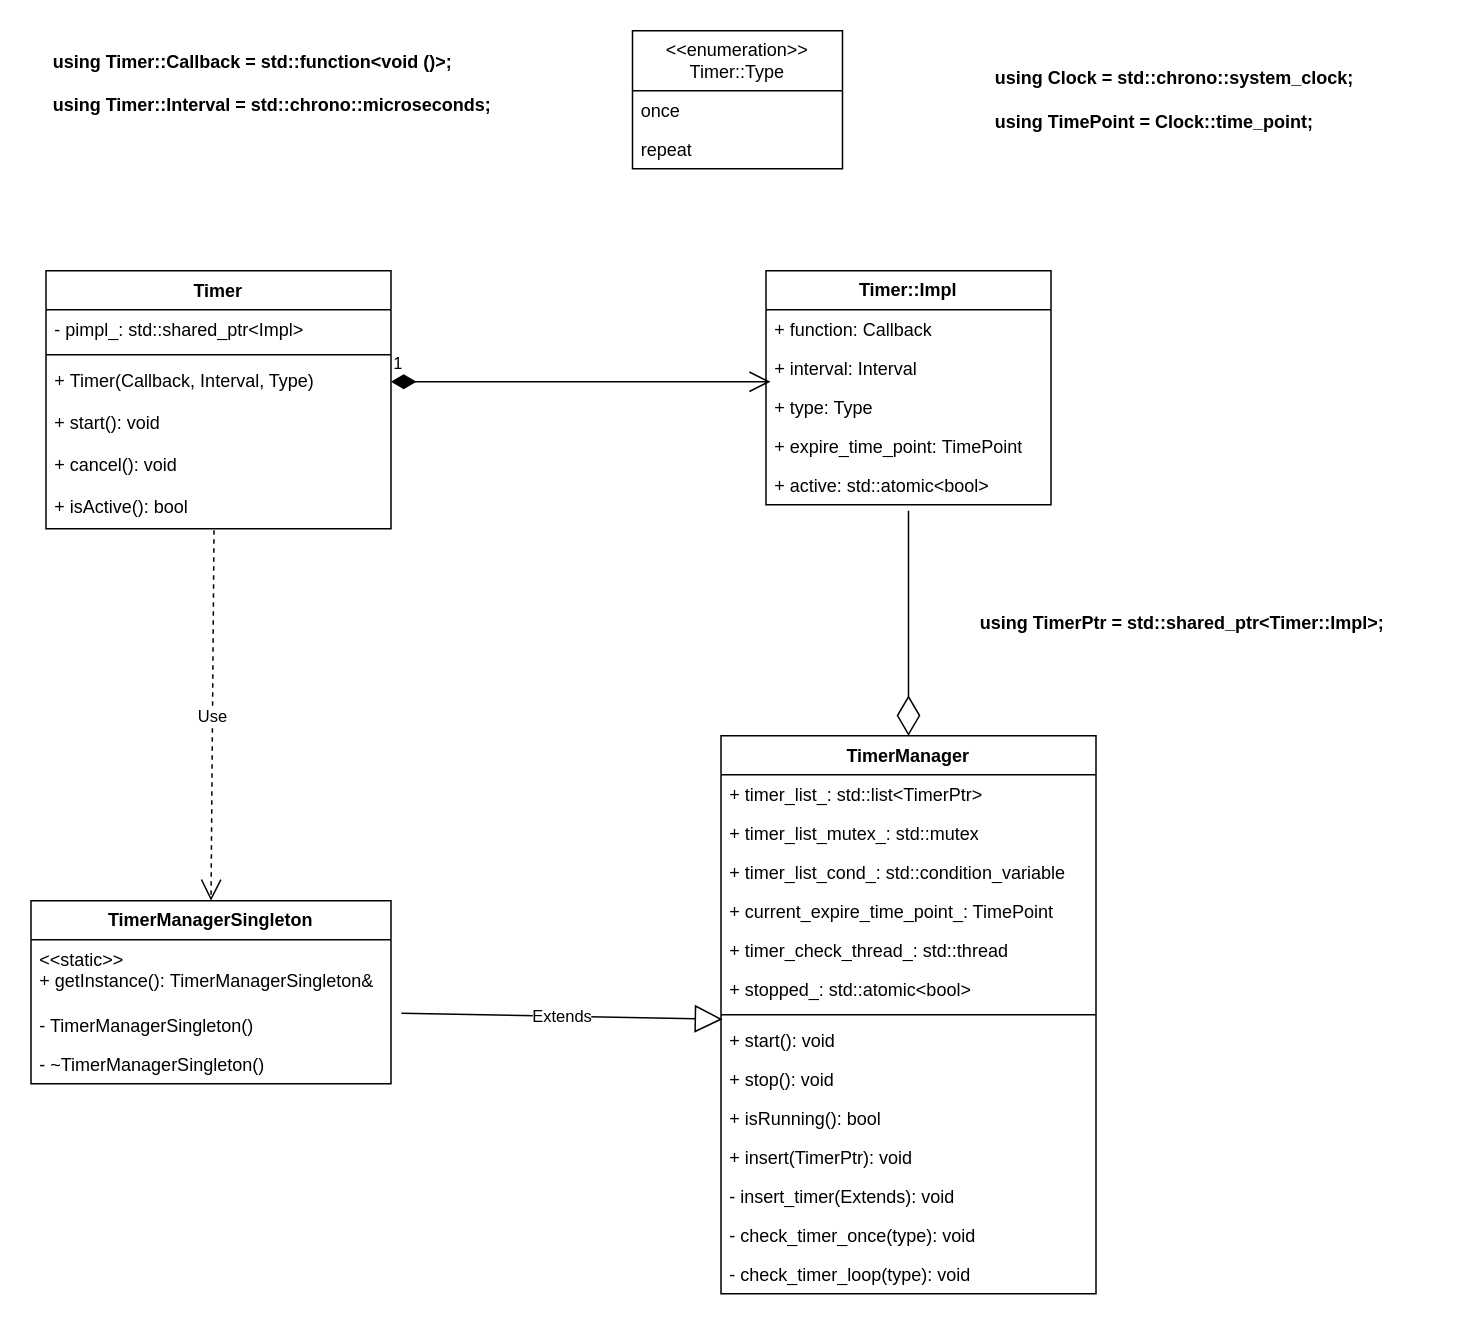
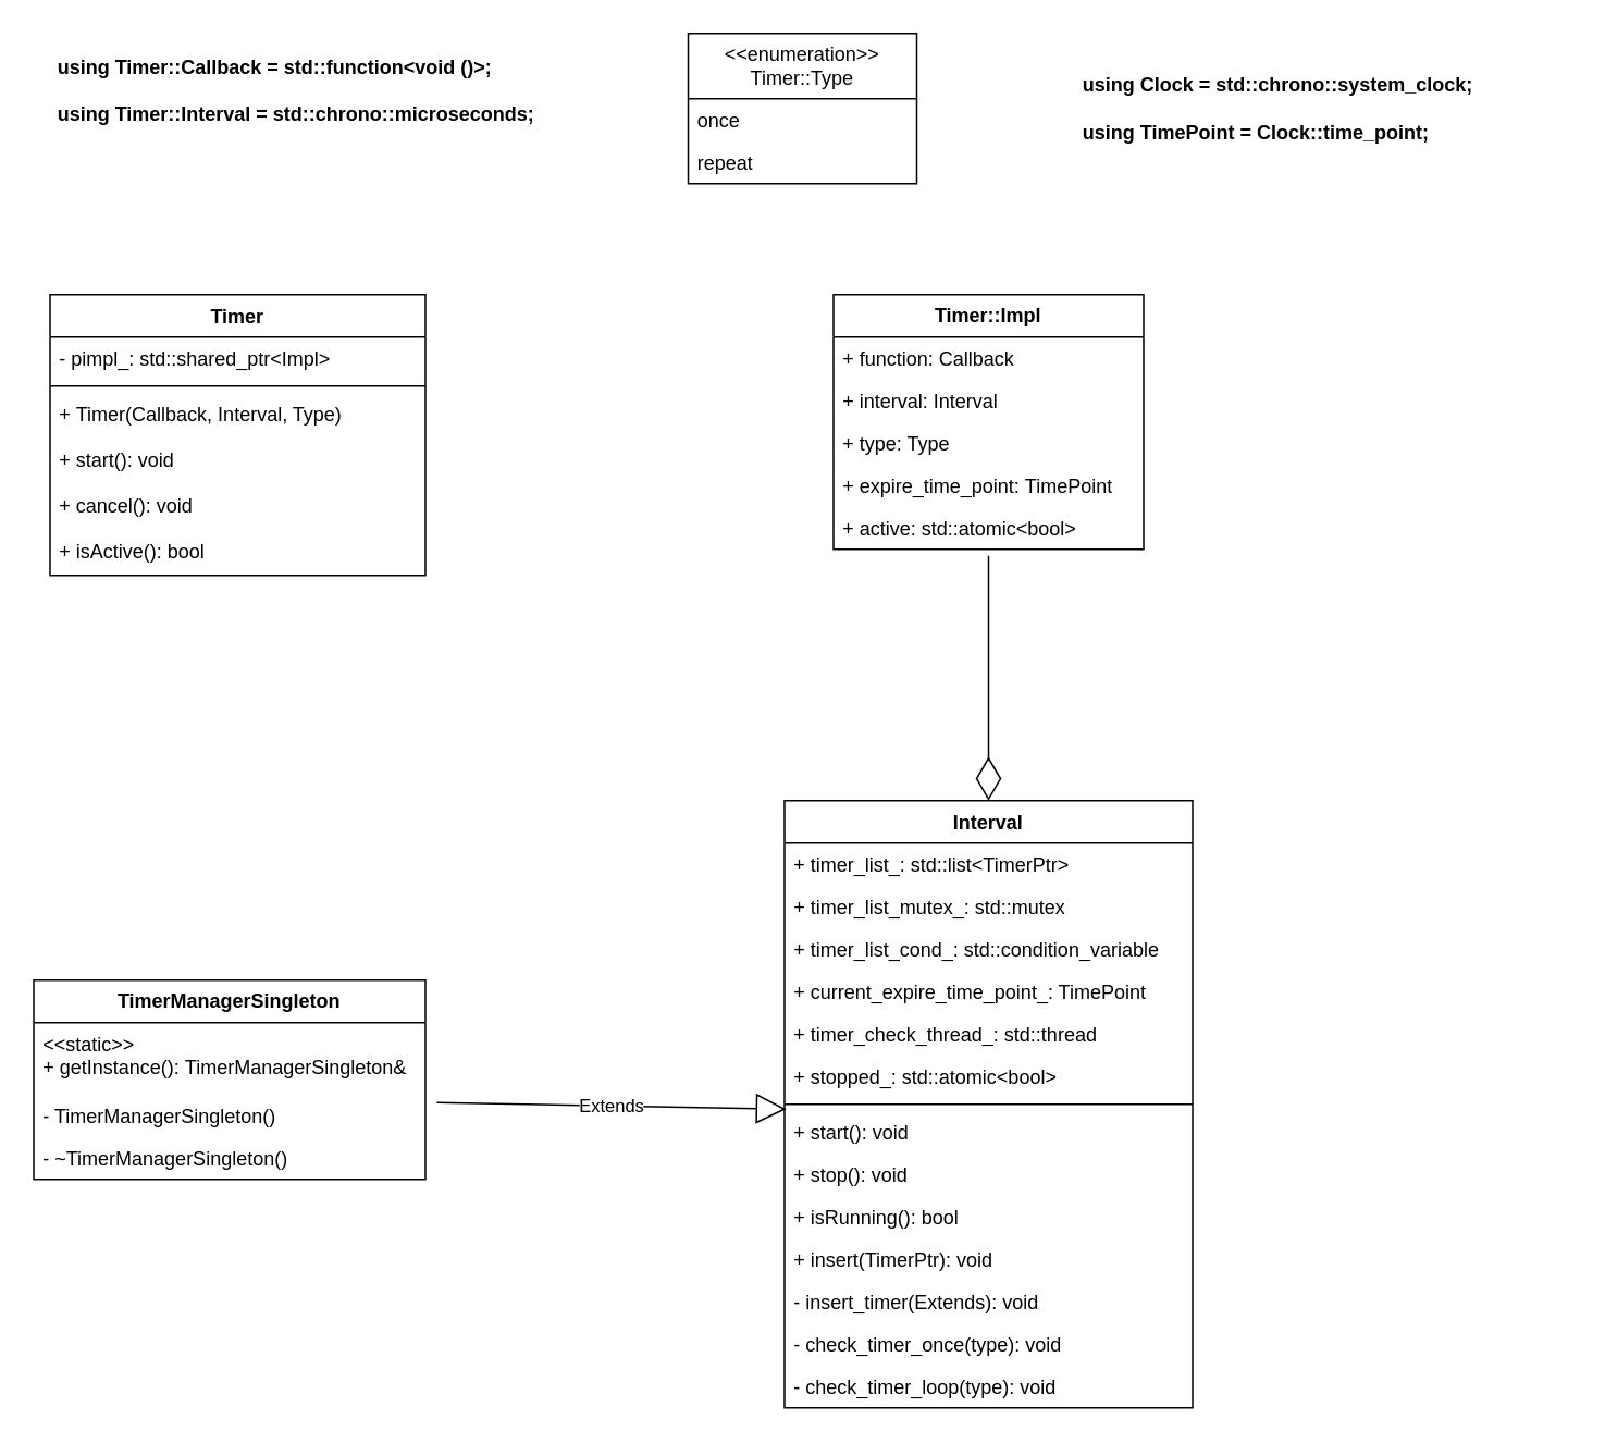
  <mxCell id="0" />
  <mxCell id="1" parent="0" />
  <mxCell id="2" value="Timer" style="swimlane;fontStyle=1;align=center;verticalAlign=top;childLayout=stackLayout;horizontal=1;startSize=26;horizontalStack=0;resizeParent=1;resizeParentMax=0;resizeLast=0;collapsible=1;marginBottom=0;whiteSpace=wrap;html=1;" parent="1" vertex="1"><mxGeometry x="30" y="180" width="230" height="172" as="geometry" /></mxCell>
  <mxCell id="3" value="- pimpl_: std::shared_ptr&amp;lt;Impl&amp;gt;" style="text;strokeColor=none;fillColor=none;align=left;verticalAlign=top;spacingLeft=4;spacingRight=4;overflow=hidden;rotatable=0;points=[[0,0.5],[1,0.5]];portConstraint=eastwest;whiteSpace=wrap;html=1;" parent="2" vertex="1"><mxGeometry y="26" width="230" height="26" as="geometry" /></mxCell>
  <mxCell id="4" value="" style="line;strokeWidth=1;fillColor=none;align=left;verticalAlign=middle;spacingTop=-1;spacingLeft=3;spacingRight=3;rotatable=0;labelPosition=right;points=[];portConstraint=eastwest;strokeColor=inherit;" parent="2" vertex="1"><mxGeometry y="52" width="230" height="8" as="geometry" /></mxCell>
  <mxCell id="5" value="+&amp;nbsp;Timer(Callback, Interval, Type)" style="text;strokeColor=none;fillColor=none;align=left;verticalAlign=top;spacingLeft=4;spacingRight=4;overflow=hidden;rotatable=0;points=[[0,0.5],[1,0.5]];portConstraint=eastwest;whiteSpace=wrap;html=1;" parent="2" vertex="1"><mxGeometry y="60" width="230" height="28" as="geometry" /></mxCell>
  <mxCell id="6" value="+ start(): void" style="text;strokeColor=none;fillColor=none;align=left;verticalAlign=top;spacingLeft=4;spacingRight=4;overflow=hidden;rotatable=0;points=[[0,0.5],[1,0.5]];portConstraint=eastwest;whiteSpace=wrap;html=1;" parent="2" vertex="1"><mxGeometry y="88" width="230" height="28" as="geometry" /></mxCell>
  <mxCell id="7" value="+&amp;nbsp;cancel(): void" style="text;strokeColor=none;fillColor=none;align=left;verticalAlign=top;spacingLeft=4;spacingRight=4;overflow=hidden;rotatable=0;points=[[0,0.5],[1,0.5]];portConstraint=eastwest;whiteSpace=wrap;html=1;" parent="2" vertex="1"><mxGeometry y="116" width="230" height="28" as="geometry" /></mxCell>
  <mxCell id="8" value="+ isActive(): bool" style="text;strokeColor=none;fillColor=none;align=left;verticalAlign=top;spacingLeft=4;spacingRight=4;overflow=hidden;rotatable=0;points=[[0,0.5],[1,0.5]];portConstraint=eastwest;whiteSpace=wrap;html=1;" parent="2" vertex="1"><mxGeometry y="144" width="230" height="28" as="geometry" /></mxCell>
  <mxCell id="9" value="&amp;lt;&amp;lt;enumeration&amp;gt;&amp;gt;&lt;div&gt;Timer::Type&lt;/div&gt;" style="swimlane;fontStyle=0;childLayout=stackLayout;horizontal=1;startSize=40;fillColor=none;horizontalStack=0;resizeParent=1;resizeParentMax=0;resizeLast=0;collapsible=1;marginBottom=0;whiteSpace=wrap;html=1;" parent="1" vertex="1"><mxGeometry x="421" y="20" width="140" height="92" as="geometry" /></mxCell>
  <mxCell id="10" value="once" style="text;strokeColor=none;fillColor=none;align=left;verticalAlign=top;spacingLeft=4;spacingRight=4;overflow=hidden;rotatable=0;points=[[0,0.5],[1,0.5]];portConstraint=eastwest;whiteSpace=wrap;html=1;" parent="9" vertex="1"><mxGeometry y="40" width="140" height="26" as="geometry" /></mxCell>
  <mxCell id="11" value="repeat" style="text;strokeColor=none;fillColor=none;align=left;verticalAlign=top;spacingLeft=4;spacingRight=4;overflow=hidden;rotatable=0;points=[[0,0.5],[1,0.5]];portConstraint=eastwest;whiteSpace=wrap;html=1;" parent="9" vertex="1"><mxGeometry y="66" width="140" height="26" as="geometry" /></mxCell>
  <mxCell id="12" value="&lt;div style=&quot;text-align: left;&quot;&gt;&lt;span style=&quot;background-color: initial;&quot;&gt;&lt;b&gt;using Timer::Callback = std::function&amp;lt;void ()&amp;gt;;&lt;/b&gt;&lt;/span&gt;&lt;/div&gt;&lt;div style=&quot;text-align: left;&quot;&gt;&lt;span style=&quot;background-color: initial;&quot;&gt;&lt;b&gt;&lt;br&gt;&lt;/b&gt;&lt;/span&gt;&lt;/div&gt;&lt;div style=&quot;text-align: left;&quot;&gt;&lt;b&gt;using Timer::Interval = std::chrono::microseconds;&lt;/b&gt;&lt;br&gt;&lt;/div&gt;" style="text;html=1;align=center;verticalAlign=middle;whiteSpace=wrap;rounded=0;" parent="1" vertex="1"><mxGeometry x="31" y="20" width="300" height="70" as="geometry" /></mxCell>
  <mxCell id="13" value="&lt;span style=&quot;font-weight: 700;&quot;&gt;Timer::Impl&lt;/span&gt;" style="swimlane;fontStyle=0;childLayout=stackLayout;horizontal=1;startSize=26;fillColor=none;horizontalStack=0;resizeParent=1;resizeParentMax=0;resizeLast=0;collapsible=1;marginBottom=0;whiteSpace=wrap;html=1;" parent="1" vertex="1"><mxGeometry x="510" y="180" width="190" height="156" as="geometry" /></mxCell>
  <mxCell id="14" value="+ function:&amp;nbsp;Callback" style="text;strokeColor=none;fillColor=none;align=left;verticalAlign=top;spacingLeft=4;spacingRight=4;overflow=hidden;rotatable=0;points=[[0,0.5],[1,0.5]];portConstraint=eastwest;whiteSpace=wrap;html=1;" parent="13" vertex="1"><mxGeometry y="26" width="190" height="26" as="geometry" /></mxCell>
  <mxCell id="15" value="+&amp;nbsp;interval: Interval" style="text;strokeColor=none;fillColor=none;align=left;verticalAlign=top;spacingLeft=4;spacingRight=4;overflow=hidden;rotatable=0;points=[[0,0.5],[1,0.5]];portConstraint=eastwest;whiteSpace=wrap;html=1;" parent="13" vertex="1"><mxGeometry y="52" width="190" height="26" as="geometry" /></mxCell>
  <mxCell id="16" value="+&amp;nbsp;type: Type" style="text;strokeColor=none;fillColor=none;align=left;verticalAlign=top;spacingLeft=4;spacingRight=4;overflow=hidden;rotatable=0;points=[[0,0.5],[1,0.5]];portConstraint=eastwest;whiteSpace=wrap;html=1;" parent="13" vertex="1"><mxGeometry y="78" width="190" height="26" as="geometry" /></mxCell>
  <mxCell id="17" value="+&amp;nbsp;expire_time_point:&amp;nbsp;TimePoint" style="text;strokeColor=none;fillColor=none;align=left;verticalAlign=top;spacingLeft=4;spacingRight=4;overflow=hidden;rotatable=0;points=[[0,0.5],[1,0.5]];portConstraint=eastwest;whiteSpace=wrap;html=1;" parent="13" vertex="1"><mxGeometry y="104" width="190" height="26" as="geometry" /></mxCell>
  <mxCell id="18" value="+&amp;nbsp;active:&amp;nbsp;std::atomic&amp;lt;bool&amp;gt;" style="text;strokeColor=none;fillColor=none;align=left;verticalAlign=top;spacingLeft=4;spacingRight=4;overflow=hidden;rotatable=0;points=[[0,0.5],[1,0.5]];portConstraint=eastwest;whiteSpace=wrap;html=1;" parent="13" vertex="1"><mxGeometry y="130" width="190" height="26" as="geometry" /></mxCell>
- <mxCell id="19" value="TimerManager" style="swimlane;fontStyle=1;align=center;verticalAlign=top;childLayout=stackLayout;horizontal=1;startSize=26;horizontalStack=0;resizeParent=1;resizeParentMax=0;resizeLast=0;collapsible=1;marginBottom=0;whiteSpace=wrap;html=1;" parent="1" vertex="1"><mxGeometry x="480" y="490" width="250" height="372" as="geometry" /></mxCell>
+ <mxCell id="19" value="Interval" style="swimlane;fontStyle=1;align=center;verticalAlign=top;childLayout=stackLayout;horizontal=1;startSize=26;horizontalStack=0;resizeParent=1;resizeParentMax=0;resizeLast=0;collapsible=1;marginBottom=0;whiteSpace=wrap;html=1;" parent="1" vertex="1"><mxGeometry x="480" y="490" width="250" height="372" as="geometry" /></mxCell>
  <mxCell id="20" value="+ timer_list_: std::list&amp;lt;TimerPtr&amp;gt;" style="text;strokeColor=none;fillColor=none;align=left;verticalAlign=top;spacingLeft=4;spacingRight=4;overflow=hidden;rotatable=0;points=[[0,0.5],[1,0.5]];portConstraint=eastwest;whiteSpace=wrap;html=1;" parent="19" vertex="1"><mxGeometry y="26" width="250" height="26" as="geometry" /></mxCell>
  <mxCell id="21" value="+ timer_list_mutex_: std::mutex" style="text;strokeColor=none;fillColor=none;align=left;verticalAlign=top;spacingLeft=4;spacingRight=4;overflow=hidden;rotatable=0;points=[[0,0.5],[1,0.5]];portConstraint=eastwest;whiteSpace=wrap;html=1;" parent="19" vertex="1"><mxGeometry y="52" width="250" height="26" as="geometry" /></mxCell>
  <mxCell id="22" value="+ timer_list_cond_: std::condition_variable" style="text;strokeColor=none;fillColor=none;align=left;verticalAlign=top;spacingLeft=4;spacingRight=4;overflow=hidden;rotatable=0;points=[[0,0.5],[1,0.5]];portConstraint=eastwest;whiteSpace=wrap;html=1;" parent="19" vertex="1"><mxGeometry y="78" width="250" height="26" as="geometry" /></mxCell>
  <mxCell id="23" value="+ current_expire_time_point_: TimePoint" style="text;strokeColor=none;fillColor=none;align=left;verticalAlign=top;spacingLeft=4;spacingRight=4;overflow=hidden;rotatable=0;points=[[0,0.5],[1,0.5]];portConstraint=eastwest;whiteSpace=wrap;html=1;" parent="19" vertex="1"><mxGeometry y="104" width="250" height="26" as="geometry" /></mxCell>
  <mxCell id="24" value="+ timer_check_thread_: std::thread" style="text;strokeColor=none;fillColor=none;align=left;verticalAlign=top;spacingLeft=4;spacingRight=4;overflow=hidden;rotatable=0;points=[[0,0.5],[1,0.5]];portConstraint=eastwest;whiteSpace=wrap;html=1;" parent="19" vertex="1"><mxGeometry y="130" width="250" height="26" as="geometry" /></mxCell>
  <mxCell id="25" value="+ stopped_: std::atomic&amp;lt;bool&amp;gt;" style="text;strokeColor=none;fillColor=none;align=left;verticalAlign=top;spacingLeft=4;spacingRight=4;overflow=hidden;rotatable=0;points=[[0,0.5],[1,0.5]];portConstraint=eastwest;whiteSpace=wrap;html=1;" parent="19" vertex="1"><mxGeometry y="156" width="250" height="26" as="geometry" /></mxCell>
  <mxCell id="26" value="" style="line;strokeWidth=1;fillColor=none;align=left;verticalAlign=middle;spacingTop=-1;spacingLeft=3;spacingRight=3;rotatable=0;labelPosition=right;points=[];portConstraint=eastwest;strokeColor=inherit;" parent="19" vertex="1"><mxGeometry y="182" width="250" height="8" as="geometry" /></mxCell>
  <mxCell id="27" value="+ start(): void" style="text;strokeColor=none;fillColor=none;align=left;verticalAlign=top;spacingLeft=4;spacingRight=4;overflow=hidden;rotatable=0;points=[[0,0.5],[1,0.5]];portConstraint=eastwest;whiteSpace=wrap;html=1;" parent="19" vertex="1"><mxGeometry y="190" width="250" height="26" as="geometry" /></mxCell>
  <mxCell id="28" value="+ stop(): void" style="text;strokeColor=none;fillColor=none;align=left;verticalAlign=top;spacingLeft=4;spacingRight=4;overflow=hidden;rotatable=0;points=[[0,0.5],[1,0.5]];portConstraint=eastwest;whiteSpace=wrap;html=1;" parent="19" vertex="1"><mxGeometry y="216" width="250" height="26" as="geometry" /></mxCell>
  <mxCell id="29" value="+ isRunning(): bool" style="text;strokeColor=none;fillColor=none;align=left;verticalAlign=top;spacingLeft=4;spacingRight=4;overflow=hidden;rotatable=0;points=[[0,0.5],[1,0.5]];portConstraint=eastwest;whiteSpace=wrap;html=1;" parent="19" vertex="1"><mxGeometry y="242" width="250" height="26" as="geometry" /></mxCell>
  <mxCell id="30" value="+ insert(TimerPtr): void" style="text;strokeColor=none;fillColor=none;align=left;verticalAlign=top;spacingLeft=4;spacingRight=4;overflow=hidden;rotatable=0;points=[[0,0.5],[1,0.5]];portConstraint=eastwest;whiteSpace=wrap;html=1;" parent="19" vertex="1"><mxGeometry y="268" width="250" height="26" as="geometry" /></mxCell>
  <mxCell id="31" value="- insert_timer(Extends): void" style="text;strokeColor=none;fillColor=none;align=left;verticalAlign=top;spacingLeft=4;spacingRight=4;overflow=hidden;rotatable=0;points=[[0,0.5],[1,0.5]];portConstraint=eastwest;whiteSpace=wrap;html=1;" parent="19" vertex="1"><mxGeometry y="294" width="250" height="26" as="geometry" /></mxCell>
  <mxCell id="32" value="- check_timer_once(type): void" style="text;strokeColor=none;fillColor=none;align=left;verticalAlign=top;spacingLeft=4;spacingRight=4;overflow=hidden;rotatable=0;points=[[0,0.5],[1,0.5]];portConstraint=eastwest;whiteSpace=wrap;html=1;" parent="19" vertex="1"><mxGeometry y="320" width="250" height="26" as="geometry" /></mxCell>
  <mxCell id="33" value="- check_timer_loop(type): void" style="text;strokeColor=none;fillColor=none;align=left;verticalAlign=top;spacingLeft=4;spacingRight=4;overflow=hidden;rotatable=0;points=[[0,0.5],[1,0.5]];portConstraint=eastwest;whiteSpace=wrap;html=1;" parent="19" vertex="1"><mxGeometry y="346" width="250" height="26" as="geometry" /></mxCell>
  <mxCell id="34" value="" style="endArrow=diamondThin;endFill=0;endSize=24;html=1;rounded=0;entryX=0.5;entryY=0;entryDx=0;entryDy=0;" parent="1" target="19" edge="1"><mxGeometry width="160" relative="1" as="geometry"><mxPoint x="605" y="340" as="sourcePoint" /><mxPoint x="441" y="470" as="targetPoint" /></mxGeometry></mxCell>
- <mxCell id="35" value="1" style="endArrow=open;html=1;endSize=12;startArrow=diamondThin;startSize=14;startFill=1;edgeStyle=orthogonalEdgeStyle;align=left;verticalAlign=bottom;rounded=0;exitX=1;exitY=0.5;exitDx=0;exitDy=0;entryX=0.016;entryY=-0.154;entryDx=0;entryDy=0;entryPerimeter=0;" parent="1" source="5" target="16" edge="1"><mxGeometry x="-1" y="3" relative="1" as="geometry"><mxPoint x="281" y="470" as="sourcePoint" /><mxPoint x="441" y="470" as="targetPoint" /></mxGeometry></mxCell>
  <mxCell id="36" value="Extends" style="endArrow=block;endSize=16;endFill=0;html=1;rounded=0;exitX=1.029;exitY=0.192;exitDx=0;exitDy=0;exitPerimeter=0;" parent="1" source="39" edge="1"><mxGeometry width="160" relative="1" as="geometry"><mxPoint x="244.04" y="653.012" as="sourcePoint" /><mxPoint x="481" y="679" as="targetPoint" /></mxGeometry></mxCell>
  <mxCell id="37" value="&lt;span style=&quot;font-weight: 700;&quot;&gt;TimerManagerSingleton&lt;/span&gt;" style="swimlane;fontStyle=0;childLayout=stackLayout;horizontal=1;startSize=26;fillColor=none;horizontalStack=0;resizeParent=1;resizeParentMax=0;resizeLast=0;collapsible=1;marginBottom=0;whiteSpace=wrap;html=1;" parent="1" vertex="1"><mxGeometry x="20" y="600" width="240" height="122" as="geometry" /></mxCell>
  <mxCell id="38" value="&amp;lt;&amp;lt;static&amp;gt;&amp;gt;&lt;div&gt;+ getInstance():&amp;nbsp;TimerManagerSingleton&amp;amp;&lt;br&gt;&lt;/div&gt;" style="text;strokeColor=none;fillColor=none;align=left;verticalAlign=top;spacingLeft=4;spacingRight=4;overflow=hidden;rotatable=0;points=[[0,0.5],[1,0.5]];portConstraint=eastwest;whiteSpace=wrap;html=1;" parent="37" vertex="1"><mxGeometry y="26" width="240" height="44" as="geometry" /></mxCell>
  <mxCell id="39" value="- TimerManagerSingleton()" style="text;strokeColor=none;fillColor=none;align=left;verticalAlign=top;spacingLeft=4;spacingRight=4;overflow=hidden;rotatable=0;points=[[0,0.5],[1,0.5]];portConstraint=eastwest;whiteSpace=wrap;html=1;" parent="37" vertex="1"><mxGeometry y="70" width="240" height="26" as="geometry" /></mxCell>
  <mxCell id="40" value="- ~TimerManagerSingleton()" style="text;strokeColor=none;fillColor=none;align=left;verticalAlign=top;spacingLeft=4;spacingRight=4;overflow=hidden;rotatable=0;points=[[0,0.5],[1,0.5]];portConstraint=eastwest;whiteSpace=wrap;html=1;" parent="37" vertex="1"><mxGeometry y="96" width="240" height="26" as="geometry" /></mxCell>
- <mxCell id="41" value="Use" style="endArrow=open;endSize=12;dashed=1;html=1;rounded=0;exitX=0.487;exitY=1.036;exitDx=0;exitDy=0;exitPerimeter=0;entryX=0.5;entryY=0;entryDx=0;entryDy=0;" edge="1" parent="1" source="8" target="37"><mxGeometry width="160" relative="1" as="geometry"><mxPoint x="291" y="540" as="sourcePoint" /><mxPoint x="451" y="540" as="targetPoint" /></mxGeometry></mxCell>
  <mxCell id="42" value="&lt;div&gt;using Clock = std::chrono::system_clock;&lt;/div&gt;&lt;div&gt;&lt;br&gt;&lt;/div&gt;&lt;div&gt;using TimePoint = Clock::time_point;&lt;/div&gt;" style="text;html=1;align=left;verticalAlign=middle;whiteSpace=wrap;rounded=0;fontStyle=1" vertex="1" parent="1"><mxGeometry x="661" y="39" width="256" height="54" as="geometry" /></mxCell>
- <mxCell id="43" value="using TimerPtr = std::shared_ptr&amp;lt;Timer::Impl&amp;gt;;" style="text;html=1;align=left;verticalAlign=middle;whiteSpace=wrap;rounded=0;fontStyle=1" vertex="1" parent="1"><mxGeometry x="651" y="400" width="310" height="30" as="geometry" /></mxCell>
